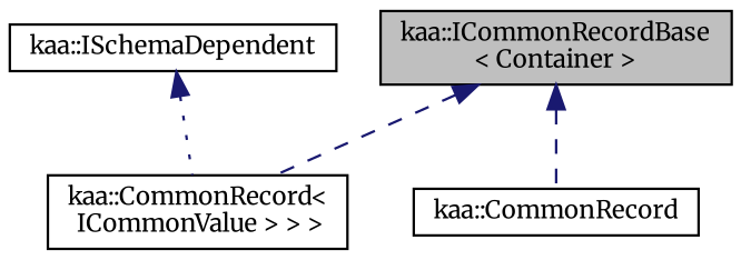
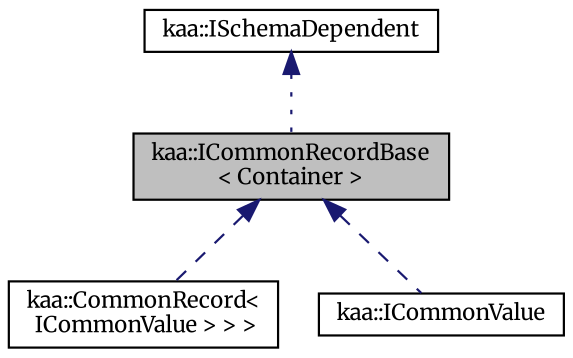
  digraph {
    fontname=Merriweather
    node [color=black fontname=Merriweather fontsize=10 shape=record]
    edge [color=midnightblue dir=back fontname=Merriweather fontsize=10 labelfontname=FreeSans labelfontsize=10 style=dashed]
    n1 [fillcolor=grey75 fontcolor=black height=0.2 label="kaa::ICommonRecordBase\l\< Container \>" style=filled width=0.4]
    n2 [height=0.2 label="kaa::CommonRecord\<\l ICommonValue \> \> \>" width=0.4]
-   n3 [height=0.2 label="kaa::CommonRecord" width=0.4]
+   n3 [height=0.2 label="kaa::ICommonValue" width=0.4]
    n4 [height=0.2 label="kaa::ISchemaDependent" width=0.4]
    n1 -> n2
    n1 -> n3
-   n4 -> n2 [style=dotted]
+   n4 -> n1 [style=dotted]
  }
